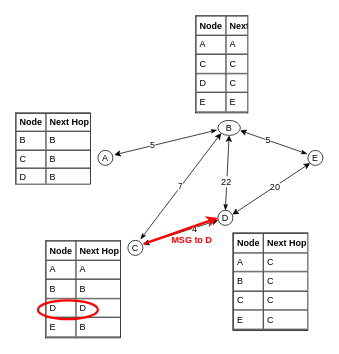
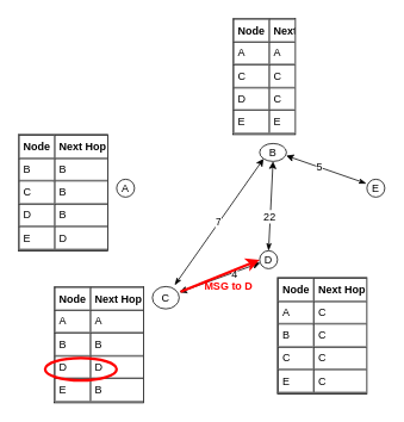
  <mxCell id="0" />
  <mxCell id="1" parent="0" />
  <mxCell id="2" value="&lt;div&gt;A&lt;/div&gt;" style="ellipse;whiteSpace=wrap;html=1;" parent="1" vertex="1"><mxGeometry x="130" y="200" width="20" height="20" as="geometry" /></mxCell>
  <mxCell id="3" value="E" style="ellipse;whiteSpace=wrap;html=1;" parent="1" vertex="1"><mxGeometry x="410" y="200" width="20" height="20" as="geometry" /></mxCell>
  <mxCell id="4" value="D" style="ellipse;whiteSpace=wrap;html=1;" parent="1" vertex="1"><mxGeometry x="290" y="280" width="20" height="20" as="geometry" /></mxCell>
- <mxCell id="5" value="C" style="ellipse;whiteSpace=wrap;html=1;" parent="1" vertex="1"><mxGeometry x="170" y="320" width="20" height="20" as="geometry" /></mxCell>
+ <mxCell id="5" value="C" style="ellipse;whiteSpace=wrap;html=1;" parent="1" vertex="1"><mxGeometry x="170" y="320" width="30" height="25" as="geometry" /></mxCell>
  <mxCell id="6" value="B" style="ellipse;whiteSpace=wrap;html=1;" parent="1" vertex="1"><mxGeometry x="290" y="160" width="30" height="20" as="geometry" /></mxCell>
  <mxCell id="7" value="" style="endArrow=classic;html=1;exitX=0.5;exitY=0;exitDx=0;exitDy=0;entryX=0.5;entryY=1;entryDx=0;entryDy=0;startArrow=classicThin;startFill=1;" parent="1" source="4" target="6" edge="1"><mxGeometry width="50" height="50" relative="1" as="geometry"><mxPoint x="310" y="300" as="sourcePoint" /><mxPoint x="360" y="250" as="targetPoint" /></mxGeometry></mxCell>
  <mxCell id="8" value="22" style="text;html=1;align=center;verticalAlign=middle;resizable=0;points=[];labelBackgroundColor=#ffffff;" parent="7" vertex="1" connectable="0"><mxGeometry x="-0.242" y="1" relative="1" as="geometry"><mxPoint as="offset" /></mxGeometry></mxCell>
  <mxCell id="9" value="" style="endArrow=classic;html=1;entryX=1.01;entryY=0.26;entryDx=0;entryDy=0;entryPerimeter=0;startArrow=classic;startFill=1;" parent="1" source="4" target="5" edge="1"><mxGeometry width="50" height="50" relative="1" as="geometry"><mxPoint x="310" y="290" as="sourcePoint" /><mxPoint x="310" y="190" as="targetPoint" /></mxGeometry></mxCell>
  <mxCell id="10" value="4" style="text;html=1;align=center;verticalAlign=middle;resizable=0;points=[];labelBackgroundColor=#ffffff;" parent="9" vertex="1" connectable="0"><mxGeometry x="-0.362" y="1" relative="1" as="geometry"><mxPoint as="offset" /></mxGeometry></mxCell>
- <mxCell id="11" value="" style="endArrow=classic;html=1;exitX=0.97;exitY=0.28;exitDx=0;exitDy=0;entryX=0;entryY=1;entryDx=0;entryDy=0;exitPerimeter=0;startArrow=classic;startFill=1;" parent="1" source="4" target="3" edge="1"><mxGeometry width="50" height="50" relative="1" as="geometry"><mxPoint x="320" y="300" as="sourcePoint" /><mxPoint x="320" y="200" as="targetPoint" /></mxGeometry></mxCell>
- <mxCell id="12" value="&lt;div&gt;20&lt;/div&gt;" style="text;html=1;align=center;verticalAlign=middle;resizable=0;points=[];labelBackgroundColor=#ffffff;" parent="11" vertex="1" connectable="0"><mxGeometry x="0.08" relative="1" as="geometry"><mxPoint as="offset" /></mxGeometry></mxCell>
  <mxCell id="13" value="" style="endArrow=classic;html=1;exitX=-0.03;exitY=0.24;exitDx=0;exitDy=0;entryX=0.99;entryY=0.68;entryDx=0;entryDy=0;startArrow=classicThin;startFill=1;exitPerimeter=0;entryPerimeter=0;" parent="1" source="3" target="6" edge="1"><mxGeometry width="50" height="50" relative="1" as="geometry"><mxPoint x="310" y="290" as="sourcePoint" /><mxPoint x="310" y="190" as="targetPoint" /></mxGeometry></mxCell>
  <mxCell id="14" value="5" style="text;html=1;align=center;verticalAlign=middle;resizable=0;points=[];labelBackgroundColor=#ffffff;" parent="13" vertex="1" connectable="0"><mxGeometry x="0.183" relative="1" as="geometry"><mxPoint as="offset" /></mxGeometry></mxCell>
  <mxCell id="15" value="7" style="endArrow=classic;html=1;exitX=0.83;exitY=-0.06;exitDx=0;exitDy=0;entryX=0;entryY=1;entryDx=0;entryDy=0;startArrow=classicThin;startFill=1;exitPerimeter=0;" parent="1" source="5" target="6" edge="1"><mxGeometry width="50" height="50" relative="1" as="geometry"><mxPoint x="320" y="300" as="sourcePoint" /><mxPoint x="320" y="200" as="targetPoint" /></mxGeometry></mxCell>
- <mxCell id="16" value="" style="endArrow=classic;html=1;exitX=-0.03;exitY=0.64;exitDx=0;exitDy=0;entryX=1.09;entryY=0.3;entryDx=0;entryDy=0;startArrow=classicThin;startFill=1;entryPerimeter=0;exitPerimeter=0;" parent="1" source="6" target="2" edge="1"><mxGeometry width="50" height="50" relative="1" as="geometry"><mxPoint x="340" y="320" as="sourcePoint" /><mxPoint x="340" y="220" as="targetPoint" /></mxGeometry></mxCell>
- <mxCell id="17" value="&lt;div&gt;5&lt;/div&gt;" style="text;html=1;align=center;verticalAlign=middle;resizable=0;points=[];labelBackgroundColor=#ffffff;" parent="16" vertex="1" connectable="0"><mxGeometry x="0.254" y="-1" relative="1" as="geometry"><mxPoint as="offset" /></mxGeometry></mxCell>
  <mxCell id="18" value="&lt;table style=&quot;font-size: 1em ; width: 100% ; height: 100%&quot; cellspacing=&quot;0&quot; cellpadding=&quot;4&quot; border=&quot;1&quot;&gt;&lt;tbody&gt;&lt;tr&gt;&lt;th&gt;Node&lt;br&gt;&lt;/th&gt;&lt;th&gt;Next Hop&lt;br&gt;&lt;/th&gt;&lt;/tr&gt;&lt;tr&gt;&lt;td&gt;A&lt;br&gt;&lt;/td&gt;&lt;td&gt;C&lt;br&gt;&lt;/td&gt;&lt;/tr&gt;&lt;tr&gt;&lt;td&gt;B&lt;br&gt;&lt;/td&gt;&lt;td&gt;C&lt;br&gt;&lt;/td&gt;&lt;/tr&gt;&lt;tr&gt;&lt;td&gt;C&lt;br&gt;&lt;/td&gt;&lt;td&gt;C&lt;br&gt;&lt;/td&gt;&lt;/tr&gt;&lt;tr&gt;&lt;td&gt;E&lt;/td&gt;&lt;td&gt;C&lt;br&gt;&lt;/td&gt;&lt;/tr&gt;&lt;/tbody&gt;&lt;/table&gt; " style="verticalAlign=top;align=left;overflow=fill;fontSize=12;fontFamily=Helvetica;html=1" parent="1" vertex="1"><mxGeometry x="310" y="310" width="100" height="130" as="geometry" /></mxCell>
  <mxCell id="19" value="&lt;table style=&quot;font-size: 1em ; width: 100% ; height: 100%&quot; cellspacing=&quot;0&quot; cellpadding=&quot;4&quot; border=&quot;1&quot;&gt;&lt;tbody&gt;&lt;tr&gt;&lt;th&gt;Node&lt;br&gt;&lt;/th&gt;&lt;th&gt;Next Hop&lt;br&gt;&lt;/th&gt;&lt;/tr&gt;&lt;tr&gt;&lt;td&gt;A&lt;br&gt;&lt;/td&gt;&lt;td&gt;A&lt;br&gt;&lt;/td&gt;&lt;/tr&gt;&lt;tr&gt;&lt;td&gt;C&lt;br&gt;&lt;/td&gt;&lt;td&gt;C&lt;br&gt;&lt;/td&gt;&lt;/tr&gt;&lt;tr&gt;&lt;td&gt;D&lt;br&gt;&lt;/td&gt;&lt;td&gt;C&lt;br&gt;&lt;/td&gt;&lt;/tr&gt;&lt;tr&gt;&lt;td&gt;E&lt;/td&gt;&lt;td&gt;E&lt;/td&gt;&lt;/tr&gt;&lt;/tbody&gt;&lt;/table&gt; " style="verticalAlign=top;align=left;overflow=fill;fontSize=12;fontFamily=Helvetica;html=1" parent="1" vertex="1"><mxGeometry x="260" y="20" width="70" height="130" as="geometry" /></mxCell>
- <mxCell id="20" value="&lt;table style=&quot;font-size: 1em ; width: 100% ; height: 100%&quot; cellspacing=&quot;0&quot; cellpadding=&quot;4&quot; border=&quot;1&quot;&gt;&lt;tbody&gt;&lt;tr&gt;&lt;th&gt;Node&lt;br&gt;&lt;/th&gt;&lt;th&gt;Next Hop&lt;br&gt;&lt;/th&gt;&lt;/tr&gt;&lt;tr&gt;&lt;td&gt;B&lt;br&gt;&lt;/td&gt;&lt;td&gt;B&lt;br&gt;&lt;/td&gt;&lt;/tr&gt;&lt;tr&gt;&lt;td&gt;C&lt;br&gt;&lt;/td&gt;&lt;td&gt;B&lt;br&gt;&lt;/td&gt;&lt;/tr&gt;&lt;tr&gt;&lt;td&gt;D&lt;br&gt;&lt;/td&gt;&lt;td&gt;B&lt;br&gt;&lt;/td&gt;&lt;/tr&gt;&lt;tr&gt;&lt;td&gt;E&lt;/td&gt;&lt;td&gt;D&lt;/td&gt;&lt;/tr&gt;&lt;/tbody&gt;&lt;/table&gt; " style="verticalAlign=top;align=left;overflow=fill;fontSize=12;fontFamily=Helvetica;html=1" parent="1" vertex="1"><mxGeometry x="20" y="150" width="100" height="95" as="geometry" /></mxCell>
+ <mxCell id="20" value="&lt;table style=&quot;font-size: 1em ; width: 100% ; height: 100%&quot; cellspacing=&quot;0&quot; cellpadding=&quot;4&quot; border=&quot;1&quot;&gt;&lt;tbody&gt;&lt;tr&gt;&lt;th&gt;Node&lt;br&gt;&lt;/th&gt;&lt;th&gt;Next Hop&lt;br&gt;&lt;/th&gt;&lt;/tr&gt;&lt;tr&gt;&lt;td&gt;B&lt;br&gt;&lt;/td&gt;&lt;td&gt;B&lt;br&gt;&lt;/td&gt;&lt;/tr&gt;&lt;tr&gt;&lt;td&gt;C&lt;br&gt;&lt;/td&gt;&lt;td&gt;B&lt;br&gt;&lt;/td&gt;&lt;/tr&gt;&lt;tr&gt;&lt;td&gt;D&lt;br&gt;&lt;/td&gt;&lt;td&gt;B&lt;br&gt;&lt;/td&gt;&lt;/tr&gt;&lt;tr&gt;&lt;td&gt;E&lt;/td&gt;&lt;td&gt;D&lt;/td&gt;&lt;/tr&gt;&lt;/tbody&gt;&lt;/table&gt; " style="verticalAlign=top;align=left;overflow=fill;fontSize=12;fontFamily=Helvetica;html=1" parent="1" vertex="1"><mxGeometry x="20" y="150" width="100" height="130" as="geometry" /></mxCell>
  <mxCell id="21" value="&lt;table style=&quot;font-size: 1em ; width: 100% ; height: 100%&quot; cellspacing=&quot;0&quot; cellpadding=&quot;4&quot; border=&quot;1&quot;&gt;&lt;tbody&gt;&lt;tr&gt;&lt;th&gt;Node&lt;br&gt;&lt;/th&gt;&lt;th&gt;Next Hop&lt;br&gt;&lt;/th&gt;&lt;/tr&gt;&lt;tr&gt;&lt;td&gt;A&lt;br&gt;&lt;/td&gt;&lt;td&gt;A&lt;br&gt;&lt;/td&gt;&lt;/tr&gt;&lt;tr&gt;&lt;td&gt;B&lt;br&gt;&lt;/td&gt;&lt;td&gt;B&lt;br&gt;&lt;/td&gt;&lt;/tr&gt;&lt;tr&gt;&lt;td&gt;D&lt;/td&gt;&lt;td&gt;D&lt;br&gt;&lt;/td&gt;&lt;/tr&gt;&lt;tr&gt;&lt;td&gt;E&lt;/td&gt;&lt;td&gt;B&lt;/td&gt;&lt;/tr&gt;&lt;/tbody&gt;&lt;/table&gt; " style="verticalAlign=top;align=left;overflow=fill;fontSize=12;fontFamily=Helvetica;html=1" parent="1" vertex="1"><mxGeometry x="60" y="320" width="100" height="130" as="geometry" /></mxCell>
  <mxCell id="22" value="" style="ellipse;whiteSpace=wrap;html=1;fillColor=none;strokeColor=#FF0000;strokeWidth=3;" parent="1" vertex="1"><mxGeometry x="50" y="400" width="80" height="25" as="geometry" /></mxCell>
  <mxCell id="23" value="" style="endArrow=classic;html=1;exitX=1.05;exitY=0.236;exitDx=0;exitDy=0;fillColor=#f8cecc;strokeColor=#FF0000;strokeWidth=3;exitPerimeter=0;" parent="1" source="5" edge="1"><mxGeometry width="50" height="50" relative="1" as="geometry"><mxPoint x="370" y="330" as="sourcePoint" /><mxPoint x="290" y="290" as="targetPoint" /></mxGeometry></mxCell>
  <mxCell id="24" value="&lt;b&gt;&lt;font color=&quot;#FF0000&quot;&gt;MSG to D&lt;/font&gt;&lt;/b&gt;" style="text;html=1;align=center;verticalAlign=middle;resizable=0;points=[];autosize=1;strokeWidth=2;perimeterSpacing=2;rounded=0;" parent="1" vertex="1"><mxGeometry x="220" y="310" width="70" height="20" as="geometry" /></mxCell>
